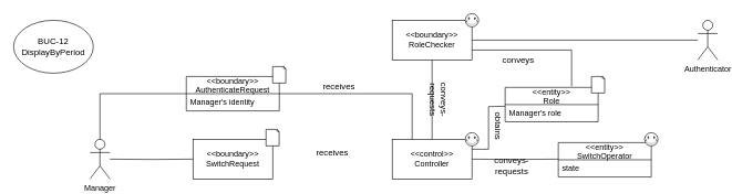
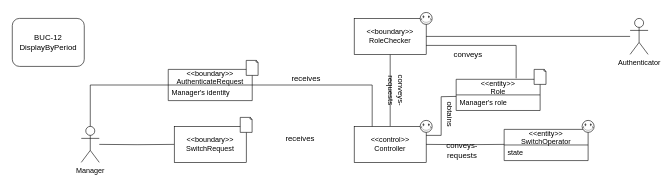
  <mxCell id="0" />
  <mxCell id="1" parent="0" />
- <mxCell id="2" value="BUC-12&lt;br&gt;DisplayByPeriod" style="ellipse;whiteSpace=wrap;html=1;fontSize=13;" parent="1" vertex="1"><mxGeometry x="20" y="30" width="120" height="80" as="geometry" /></mxCell>
+ <mxCell id="2" value="BUC-12&lt;br&gt;DisplayByPeriod" style="whiteSpace=wrap;html=1;fontSize=13;rounded=1;" parent="1" vertex="1"><mxGeometry x="20" y="30" width="120" height="80" as="geometry" /></mxCell>
  <mxCell id="3" style="edgeStyle=orthogonalEdgeStyle;rounded=0;orthogonalLoop=1;jettySize=auto;html=1;endArrow=none;endFill=0;" parent="1" target="6" edge="1"><mxGeometry relative="1" as="geometry"><mxPoint x="165" y="240" as="sourcePoint" /></mxGeometry></mxCell>
  <mxCell id="4" style="edgeStyle=orthogonalEdgeStyle;rounded=0;orthogonalLoop=1;jettySize=auto;html=1;entryX=0.5;entryY=0;entryDx=0;entryDy=0;endArrow=none;endFill=0;" parent="1" source="5" target="7" edge="1"><mxGeometry relative="1" as="geometry" /></mxCell>
  <mxCell id="5" value="&amp;lt;&amp;lt;boundary&amp;gt;&amp;gt;&lt;br&gt;RoleChecker" style="rounded=0;whiteSpace=wrap;html=1;" parent="1" vertex="1"><mxGeometry y="30" width="120" height="60" as="geometry" x="590" /></mxCell>
  <mxCell id="6" value="&amp;lt;&amp;lt;boundary&amp;gt;&amp;gt;&lt;br&gt;SwitchRequest" style="rounded=0;whiteSpace=wrap;html=1;" parent="1" vertex="1"><mxGeometry x="290" y="210" width="120" height="60" as="geometry" /></mxCell>
  <mxCell id="7" value="&amp;lt;&amp;lt;control&amp;gt;&amp;gt;&lt;br&gt;Controller" style="rounded=0;whiteSpace=wrap;html=1;" parent="1" vertex="1"><mxGeometry y="210" width="120" height="60" as="geometry" x="590" /></mxCell>
  <mxCell id="8" style="edgeStyle=orthogonalEdgeStyle;rounded=0;orthogonalLoop=1;jettySize=auto;html=1;entryX=1;entryY=0.25;entryDx=0;entryDy=0;endArrow=none;endFill=0;" parent="1" target="7" edge="1"><mxGeometry relative="1" as="geometry"><mxPoint x="760" y="160" as="sourcePoint" /></mxGeometry></mxCell>
  <mxCell id="9" style="edgeStyle=orthogonalEdgeStyle;rounded=0;orthogonalLoop=1;jettySize=auto;html=1;entryX=1;entryY=0.75;entryDx=0;entryDy=0;endArrow=none;endFill=0;" parent="1" target="5" edge="1"><mxGeometry relative="1" as="geometry"><Array as="points"><mxPoint x="860" y="75" /></Array><mxPoint x="860" y="130" as="sourcePoint" /></mxGeometry></mxCell>
  <mxCell id="10" style="edgeStyle=orthogonalEdgeStyle;rounded=0;orthogonalLoop=1;jettySize=auto;html=1;entryX=1;entryY=0.5;entryDx=0;entryDy=0;endArrow=none;endFill=0;" parent="1" source="11" target="5" edge="1"><mxGeometry relative="1" as="geometry" /></mxCell>
  <mxCell id="11" value="Authenticator" style="shape=umlActor;verticalLabelPosition=bottom;verticalAlign=top;html=1;outlineConnect=0;" parent="1" vertex="1"><mxGeometry x="1050" y="30" width="30" height="60" as="geometry" /></mxCell>
  <mxCell id="12" value="receives" style="text;html=1;strokeColor=none;fillColor=none;align=center;verticalAlign=middle;whiteSpace=wrap;rounded=0;fontSize=13;" parent="1" vertex="1"><mxGeometry x="490" y="120" width="40" height="20" as="geometry" /></mxCell>
  <mxCell id="13" value="receives" style="text;html=1;strokeColor=none;fillColor=none;align=center;verticalAlign=middle;whiteSpace=wrap;rounded=0;fontSize=13;" parent="1" vertex="1"><mxGeometry x="480" y="220" width="40" height="20" as="geometry" /></mxCell>
  <mxCell id="14" value="conveys-requests" style="text;html=1;strokeColor=none;fillColor=none;align=center;verticalAlign=middle;whiteSpace=wrap;rounded=0;fontSize=13;rotation=90;" parent="1" vertex="1"><mxGeometry x="640" y="140" width="40" height="20" as="geometry" /></mxCell>
  <mxCell id="15" value="conveys-requests" style="text;html=1;strokeColor=none;fillColor=none;align=center;verticalAlign=middle;whiteSpace=wrap;rounded=0;fontSize=13;" parent="1" vertex="1"><mxGeometry x="750" y="240" width="40" height="20" as="geometry" /></mxCell>
  <mxCell id="16" value="obtains" style="text;html=1;strokeColor=none;fillColor=none;align=center;verticalAlign=middle;whiteSpace=wrap;rounded=0;fontSize=13;rotation=90;" parent="1" vertex="1"><mxGeometry x="730" y="180" width="40" height="20" as="geometry" /></mxCell>
  <mxCell id="17" value="conveys" style="text;html=1;strokeColor=none;fillColor=none;align=center;verticalAlign=middle;whiteSpace=wrap;rounded=0;fontSize=13;" parent="1" vertex="1"><mxGeometry x="760" y="80" width="40" height="20" as="geometry" /></mxCell>
  <mxCell id="18" value="" style="verticalLabelPosition=bottom;verticalAlign=top;html=1;shape=mxgraph.basic.smiley;fontSize=13;" parent="1" vertex="1"><mxGeometry x="700" y="200" width="20" height="20" as="geometry" /></mxCell>
  <mxCell id="19" value="" style="verticalLabelPosition=bottom;verticalAlign=top;html=1;shape=mxgraph.basic.smiley;fontSize=13;" parent="1" vertex="1"><mxGeometry x="700" y="20" width="20" height="20" as="geometry" /></mxCell>
  <mxCell id="20" value="" style="whiteSpace=wrap;html=1;shape=mxgraph.basic.document;fontSize=13;" parent="1" vertex="1"><mxGeometry x="400" y="195" width="20" height="25" as="geometry" /></mxCell>
  <mxCell id="21" style="edgeStyle=orthogonalEdgeStyle;rounded=0;orthogonalLoop=1;jettySize=auto;html=1;endArrow=none;endFill=0;entryX=1;entryY=0.5;entryDx=0;entryDy=0;" parent="1" target="7" edge="1"><mxGeometry relative="1" as="geometry"><mxPoint x="720" y="240" as="targetPoint" /><mxPoint x="840" y="240" as="sourcePoint" /></mxGeometry></mxCell>
  <mxCell id="22" value="Manager" style="shape=umlActor;verticalLabelPosition=bottom;verticalAlign=top;html=1;outlineConnect=0;" parent="1" vertex="1"><mxGeometry x="135" y="210" width="30" height="60" as="geometry" /></mxCell>
  <mxCell id="23" value="&lt;&lt;entity&gt;&gt;&#10;Role" style="swimlane;fontStyle=0;childLayout=stackLayout;horizontal=1;startSize=26;fillColor=none;horizontalStack=0;resizeParent=1;resizeParentMax=0;resizeLast=0;collapsible=1;marginBottom=0;" vertex="1" parent="1"><mxGeometry x="760" y="131.5" width="140" height="52" as="geometry"><mxRectangle x="160" y="240" width="90" height="30" as="alternateBounds" /></mxGeometry></mxCell>
  <mxCell id="24" value="Manager's role" style="text;strokeColor=none;fillColor=none;align=left;verticalAlign=top;spacingLeft=4;spacingRight=4;overflow=hidden;rotatable=0;points=[[0,0.5],[1,0.5]];portConstraint=eastwest;" vertex="1" parent="23"><mxGeometry y="26" width="140" height="26" as="geometry" /></mxCell>
  <mxCell id="25" value="" style="whiteSpace=wrap;html=1;shape=mxgraph.basic.document;fontSize=13;" vertex="1" parent="1"><mxGeometry x="890" y="115" width="20" height="25" as="geometry" /></mxCell>
  <mxCell id="26" style="edgeStyle=orthogonalEdgeStyle;rounded=0;orthogonalLoop=1;jettySize=auto;html=1;entryX=0.5;entryY=0;entryDx=0;entryDy=0;entryPerimeter=0;endArrow=none;endFill=0;" edge="1" parent="1" source="28" target="22"><mxGeometry relative="1" as="geometry" /></mxCell>
  <mxCell id="27" style="edgeStyle=orthogonalEdgeStyle;rounded=0;orthogonalLoop=1;jettySize=auto;html=1;entryX=0.25;entryY=0;entryDx=0;entryDy=0;endArrow=none;endFill=0;" edge="1" parent="1" source="28" target="7"><mxGeometry relative="1" as="geometry" /></mxCell>
  <mxCell id="28" value="&lt;&lt;boundary&gt;&gt;&#10;AuthenticateRequest" style="swimlane;fontStyle=0;childLayout=stackLayout;horizontal=1;startSize=26;fillColor=none;horizontalStack=0;resizeParent=1;resizeParentMax=0;resizeLast=0;collapsible=1;marginBottom=0;" vertex="1" parent="1"><mxGeometry x="280" y="115" width="140" height="52" as="geometry" /></mxCell>
  <mxCell id="29" value="Manager's identity" style="text;strokeColor=none;fillColor=none;align=left;verticalAlign=top;spacingLeft=4;spacingRight=4;overflow=hidden;rotatable=0;points=[[0,0.5],[1,0.5]];portConstraint=eastwest;" vertex="1" parent="28"><mxGeometry y="26" width="140" height="26" as="geometry" /></mxCell>
  <mxCell id="30" value="" style="whiteSpace=wrap;html=1;shape=mxgraph.basic.document;fontSize=13;" vertex="1" parent="1"><mxGeometry x="410" y="100" width="20" height="25" as="geometry" /></mxCell>
  <mxCell id="31" value="&lt;&lt;entity&gt;&gt;&#10;SwitchOperator" style="swimlane;fontStyle=0;childLayout=stackLayout;horizontal=1;startSize=26;fillColor=none;horizontalStack=0;resizeParent=1;resizeParentMax=0;resizeLast=0;collapsible=1;marginBottom=0;" vertex="1" parent="1"><mxGeometry x="840" y="215" width="140" height="52" as="geometry" /></mxCell>
  <mxCell id="32" value="state" style="text;strokeColor=none;fillColor=none;align=left;verticalAlign=top;spacingLeft=4;spacingRight=4;overflow=hidden;rotatable=0;points=[[0,0.5],[1,0.5]];portConstraint=eastwest;" vertex="1" parent="31"><mxGeometry y="26" width="140" height="26" as="geometry" /></mxCell>
  <mxCell id="33" value="" style="verticalLabelPosition=bottom;verticalAlign=top;html=1;shape=mxgraph.basic.smiley;fontSize=13;" vertex="1" parent="1"><mxGeometry x="970" y="200" width="20" height="20" as="geometry" /></mxCell>
